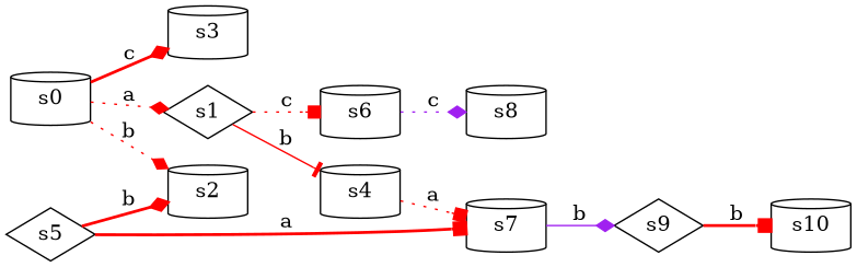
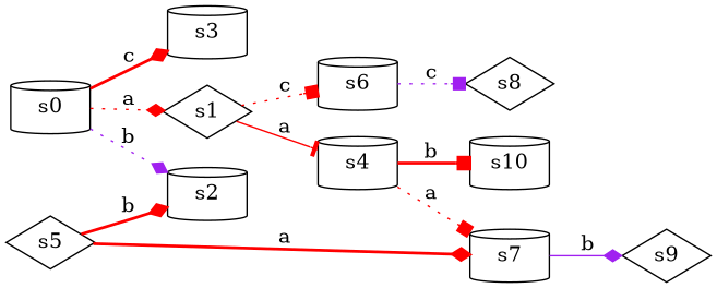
  digraph {
    rankdir=LR
    node [shape=cylinder]
    edge [arrowhead=diamond color=red style=dotted]
    s1 [shape=diamond]
    s0
    s2
    s3
    s4
    s6
    s7
    s5 [shape=diamond]
-   s8
+   s8 [shape=diamond]
    s9 [shape=diamond]
    s10
-   s1 -> s4 [arrowhead=tee label=b style=solid]
+   s1 -> s4 [arrowhead=tee label=a style=solid]
    s1 -> s6 [arrowhead=box label=c]
    s0 -> s1 [label=a]
-   s0 -> s2 [label=b]
+   s0 -> s2 [color=purple label=b]
    s0 -> s3 [label=c style=bold]
    s4 -> s7 [arrowhead=box label=a]
-   s6 -> s8 [color=purple label=c]
+   s6 -> s8 [arrowhead=box color=purple label=c]
    s7 -> s9 [color=purple label=b style=solid]
    s5 -> s2 [label=b style=bold]
-   s5 -> s7 [arrowhead=box label=a style=bold]
-   s9 -> s10 [arrowhead=box label=b style=bold]
+   s5 -> s7 [label=a style=bold]
+   s4 -> s10 [arrowhead=box label=b style=bold]
  }
